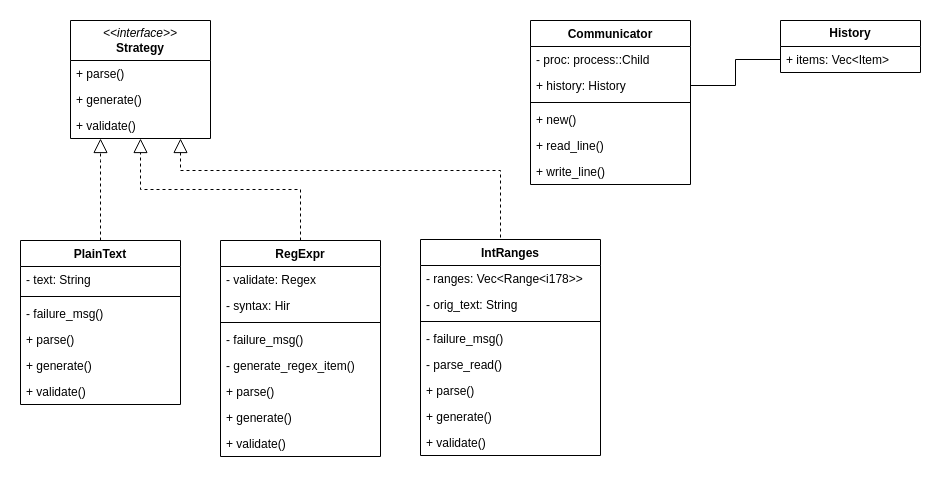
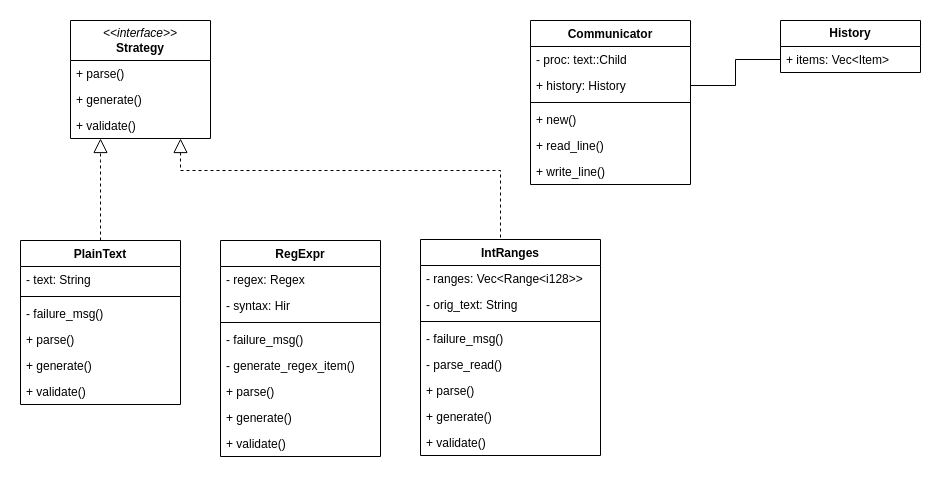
  <mxCell id="0" />
  <mxCell id="1" parent="0" />
  <mxCell id="2" style="edgeStyle=orthogonalEdgeStyle;rounded=0;orthogonalLoop=1;jettySize=auto;html=1;exitX=0.5;exitY=0;exitDx=0;exitDy=0;endSize=12;dashed=1;endArrow=block;endFill=0;" edge="1" parent="1" source="3" target="10"><mxGeometry relative="1" as="geometry"><Array as="points"><mxPoint x="100" y="160" /><mxPoint x="100" y="160" /></Array></mxGeometry></mxCell>
  <mxCell id="3" value="PlainText" style="swimlane;fontStyle=1;align=center;verticalAlign=top;childLayout=stackLayout;horizontal=1;startSize=26;horizontalStack=0;resizeParent=1;resizeParentMax=0;resizeLast=0;collapsible=1;marginBottom=0;whiteSpace=wrap;html=1;" vertex="1" parent="1"><mxGeometry x="20" y="240" width="160" height="164" as="geometry" /></mxCell>
  <mxCell id="4" value="- text: String" style="text;strokeColor=none;fillColor=none;align=left;verticalAlign=top;spacingLeft=4;spacingRight=4;overflow=hidden;rotatable=0;points=[[0,0.5],[1,0.5]];portConstraint=eastwest;whiteSpace=wrap;html=1;" vertex="1" parent="3"><mxGeometry y="26" width="160" height="26" as="geometry" /></mxCell>
  <mxCell id="5" value="" style="line;strokeWidth=1;fillColor=none;align=left;verticalAlign=middle;spacingTop=-1;spacingLeft=3;spacingRight=3;rotatable=0;labelPosition=right;points=[];portConstraint=eastwest;strokeColor=inherit;" vertex="1" parent="3"><mxGeometry y="52" width="160" height="8" as="geometry" /></mxCell>
  <mxCell id="6" value="- failure_msg()" style="text;strokeColor=none;fillColor=none;align=left;verticalAlign=top;spacingLeft=4;spacingRight=4;overflow=hidden;rotatable=0;points=[[0,0.5],[1,0.5]];portConstraint=eastwest;whiteSpace=wrap;html=1;" vertex="1" parent="3"><mxGeometry y="60" width="160" height="26" as="geometry" /></mxCell>
  <mxCell id="7" value="+ parse()" style="text;strokeColor=none;fillColor=none;align=left;verticalAlign=top;spacingLeft=4;spacingRight=4;overflow=hidden;rotatable=0;points=[[0,0.5],[1,0.5]];portConstraint=eastwest;whiteSpace=wrap;html=1;" vertex="1" parent="3"><mxGeometry y="86" width="160" height="26" as="geometry" /></mxCell>
  <mxCell id="8" value="+ generate()" style="text;strokeColor=none;fillColor=none;align=left;verticalAlign=top;spacingLeft=4;spacingRight=4;overflow=hidden;rotatable=0;points=[[0,0.5],[1,0.5]];portConstraint=eastwest;whiteSpace=wrap;html=1;" vertex="1" parent="3"><mxGeometry y="112" width="160" height="26" as="geometry" /></mxCell>
  <mxCell id="9" value="+ validate()" style="text;strokeColor=none;fillColor=none;align=left;verticalAlign=top;spacingLeft=4;spacingRight=4;overflow=hidden;rotatable=0;points=[[0,0.5],[1,0.5]];portConstraint=eastwest;whiteSpace=wrap;html=1;" vertex="1" parent="3"><mxGeometry y="138" width="160" height="26" as="geometry" /></mxCell>
  <mxCell id="10" value="&lt;div&gt;&lt;i style=&quot;&quot;&gt;&amp;lt;&amp;lt;interface&amp;gt;&amp;gt;&lt;/i&gt;&lt;/div&gt;&lt;b&gt;Strategy&lt;/b&gt;" style="swimlane;fontStyle=0;childLayout=stackLayout;horizontal=1;startSize=40;fillColor=none;horizontalStack=0;resizeParent=1;resizeParentMax=0;resizeLast=0;collapsible=1;marginBottom=0;whiteSpace=wrap;html=1;" vertex="1" parent="1"><mxGeometry x="70" y="20" width="140" height="118" as="geometry" /></mxCell>
  <mxCell id="11" value="+ parse()" style="text;strokeColor=none;fillColor=none;align=left;verticalAlign=top;spacingLeft=4;spacingRight=4;overflow=hidden;rotatable=0;points=[[0,0.5],[1,0.5]];portConstraint=eastwest;whiteSpace=wrap;html=1;" vertex="1" parent="10"><mxGeometry y="40" width="140" height="26" as="geometry" /></mxCell>
  <mxCell id="12" value="+ generate()" style="text;strokeColor=none;fillColor=none;align=left;verticalAlign=top;spacingLeft=4;spacingRight=4;overflow=hidden;rotatable=0;points=[[0,0.5],[1,0.5]];portConstraint=eastwest;whiteSpace=wrap;html=1;" vertex="1" parent="10"><mxGeometry y="66" width="140" height="26" as="geometry" /></mxCell>
  <mxCell id="13" value="+ validate()" style="text;strokeColor=none;fillColor=none;align=left;verticalAlign=top;spacingLeft=4;spacingRight=4;overflow=hidden;rotatable=0;points=[[0,0.5],[1,0.5]];portConstraint=eastwest;whiteSpace=wrap;html=1;" vertex="1" parent="10"><mxGeometry y="92" width="140" height="26" as="geometry" /></mxCell>
- <mxCell id="14" style="edgeStyle=orthogonalEdgeStyle;rounded=0;orthogonalLoop=1;jettySize=auto;html=1;exitX=0.5;exitY=0;exitDx=0;exitDy=0;dashed=1;endArrow=block;endFill=0;endSize=12;" edge="1" parent="1" source="15" target="10"><mxGeometry relative="1" as="geometry"><Array as="points"><mxPoint x="300" y="189" /><mxPoint x="140" y="189" /></Array></mxGeometry></mxCell>
  <mxCell id="15" value="RegExpr" style="swimlane;fontStyle=1;align=center;verticalAlign=top;childLayout=stackLayout;horizontal=1;startSize=26;horizontalStack=0;resizeParent=1;resizeParentMax=0;resizeLast=0;collapsible=1;marginBottom=0;whiteSpace=wrap;html=1;" vertex="1" parent="1"><mxGeometry x="220" y="240" width="160" height="216" as="geometry" /></mxCell>
- <mxCell id="16" value="- validate: Regex" style="text;strokeColor=none;fillColor=none;align=left;verticalAlign=top;spacingLeft=4;spacingRight=4;overflow=hidden;rotatable=0;points=[[0,0.5],[1,0.5]];portConstraint=eastwest;whiteSpace=wrap;html=1;" vertex="1" parent="15"><mxGeometry y="26" width="160" height="26" as="geometry" /></mxCell>
+ <mxCell id="16" value="- regex: Regex" style="text;strokeColor=none;fillColor=none;align=left;verticalAlign=top;spacingLeft=4;spacingRight=4;overflow=hidden;rotatable=0;points=[[0,0.5],[1,0.5]];portConstraint=eastwest;whiteSpace=wrap;html=1;" vertex="1" parent="15"><mxGeometry y="26" width="160" height="26" as="geometry" /></mxCell>
  <mxCell id="17" value="- syntax: Hir" style="text;strokeColor=none;fillColor=none;align=left;verticalAlign=top;spacingLeft=4;spacingRight=4;overflow=hidden;rotatable=0;points=[[0,0.5],[1,0.5]];portConstraint=eastwest;whiteSpace=wrap;html=1;" vertex="1" parent="15"><mxGeometry y="52" width="160" height="26" as="geometry" /></mxCell>
  <mxCell id="18" value="" style="line;strokeWidth=1;fillColor=none;align=left;verticalAlign=middle;spacingTop=-1;spacingLeft=3;spacingRight=3;rotatable=0;labelPosition=right;points=[];portConstraint=eastwest;strokeColor=inherit;" vertex="1" parent="15"><mxGeometry y="78" width="160" height="8" as="geometry" /></mxCell>
  <mxCell id="19" value="- failure_msg()" style="text;strokeColor=none;fillColor=none;align=left;verticalAlign=top;spacingLeft=4;spacingRight=4;overflow=hidden;rotatable=0;points=[[0,0.5],[1,0.5]];portConstraint=eastwest;whiteSpace=wrap;html=1;" vertex="1" parent="15"><mxGeometry y="86" width="160" height="26" as="geometry" /></mxCell>
  <mxCell id="20" value="- generate_regex_item()" style="text;strokeColor=none;fillColor=none;align=left;verticalAlign=top;spacingLeft=4;spacingRight=4;overflow=hidden;rotatable=0;points=[[0,0.5],[1,0.5]];portConstraint=eastwest;whiteSpace=wrap;html=1;" vertex="1" parent="15"><mxGeometry y="112" width="160" height="26" as="geometry" /></mxCell>
  <mxCell id="21" value="+ parse()" style="text;strokeColor=none;fillColor=none;align=left;verticalAlign=top;spacingLeft=4;spacingRight=4;overflow=hidden;rotatable=0;points=[[0,0.5],[1,0.5]];portConstraint=eastwest;whiteSpace=wrap;html=1;" vertex="1" parent="15"><mxGeometry y="138" width="160" height="26" as="geometry" /></mxCell>
  <mxCell id="22" value="+ generate()" style="text;strokeColor=none;fillColor=none;align=left;verticalAlign=top;spacingLeft=4;spacingRight=4;overflow=hidden;rotatable=0;points=[[0,0.5],[1,0.5]];portConstraint=eastwest;whiteSpace=wrap;html=1;" vertex="1" parent="15"><mxGeometry y="164" width="160" height="26" as="geometry" /></mxCell>
  <mxCell id="23" value="+ validate()" style="text;strokeColor=none;fillColor=none;align=left;verticalAlign=top;spacingLeft=4;spacingRight=4;overflow=hidden;rotatable=0;points=[[0,0.5],[1,0.5]];portConstraint=eastwest;whiteSpace=wrap;html=1;" vertex="1" parent="15"><mxGeometry y="190" width="160" height="26" as="geometry" /></mxCell>
  <mxCell id="24" style="edgeStyle=orthogonalEdgeStyle;rounded=0;orthogonalLoop=1;jettySize=auto;html=1;exitX=0.5;exitY=0;exitDx=0;exitDy=0;endArrow=block;endFill=0;endSize=12;dashed=1;" edge="1" parent="1" source="25" target="10"><mxGeometry relative="1" as="geometry"><Array as="points"><mxPoint x="500" y="170" /><mxPoint x="180" y="170" /></Array></mxGeometry></mxCell>
  <mxCell id="25" value="IntRanges" style="swimlane;fontStyle=1;align=center;verticalAlign=top;childLayout=stackLayout;horizontal=1;startSize=26;horizontalStack=0;resizeParent=1;resizeParentMax=0;resizeLast=0;collapsible=1;marginBottom=0;whiteSpace=wrap;html=1;" vertex="1" parent="1"><mxGeometry x="420" y="239" width="180" height="216" as="geometry" /></mxCell>
- <mxCell id="26" value="- ranges: Vec&amp;lt;Range&amp;lt;i178&amp;gt;&amp;gt;" style="text;strokeColor=none;fillColor=none;align=left;verticalAlign=top;spacingLeft=4;spacingRight=4;overflow=hidden;rotatable=0;points=[[0,0.5],[1,0.5]];portConstraint=eastwest;whiteSpace=wrap;html=1;" vertex="1" parent="25"><mxGeometry y="26" width="180" height="26" as="geometry" /></mxCell>
+ <mxCell id="26" value="- ranges: Vec&amp;lt;Range&amp;lt;i128&amp;gt;&amp;gt;" style="text;strokeColor=none;fillColor=none;align=left;verticalAlign=top;spacingLeft=4;spacingRight=4;overflow=hidden;rotatable=0;points=[[0,0.5],[1,0.5]];portConstraint=eastwest;whiteSpace=wrap;html=1;" vertex="1" parent="25"><mxGeometry y="26" width="180" height="26" as="geometry" /></mxCell>
  <mxCell id="27" value="- orig_text: String" style="text;strokeColor=none;fillColor=none;align=left;verticalAlign=top;spacingLeft=4;spacingRight=4;overflow=hidden;rotatable=0;points=[[0,0.5],[1,0.5]];portConstraint=eastwest;whiteSpace=wrap;html=1;" vertex="1" parent="25"><mxGeometry y="52" width="180" height="26" as="geometry" /></mxCell>
  <mxCell id="28" value="" style="line;strokeWidth=1;fillColor=none;align=left;verticalAlign=middle;spacingTop=-1;spacingLeft=3;spacingRight=3;rotatable=0;labelPosition=right;points=[];portConstraint=eastwest;strokeColor=inherit;" vertex="1" parent="25"><mxGeometry y="78" width="180" height="8" as="geometry" /></mxCell>
  <mxCell id="29" value="- failure_msg()" style="text;strokeColor=none;fillColor=none;align=left;verticalAlign=top;spacingLeft=4;spacingRight=4;overflow=hidden;rotatable=0;points=[[0,0.5],[1,0.5]];portConstraint=eastwest;whiteSpace=wrap;html=1;" vertex="1" parent="25"><mxGeometry y="86" width="180" height="26" as="geometry" /></mxCell>
  <mxCell id="30" value="- parse_read()" style="text;strokeColor=none;fillColor=none;align=left;verticalAlign=top;spacingLeft=4;spacingRight=4;overflow=hidden;rotatable=0;points=[[0,0.5],[1,0.5]];portConstraint=eastwest;whiteSpace=wrap;html=1;" vertex="1" parent="25"><mxGeometry y="112" width="180" height="26" as="geometry" /></mxCell>
  <mxCell id="31" value="+ parse()" style="text;strokeColor=none;fillColor=none;align=left;verticalAlign=top;spacingLeft=4;spacingRight=4;overflow=hidden;rotatable=0;points=[[0,0.5],[1,0.5]];portConstraint=eastwest;whiteSpace=wrap;html=1;" vertex="1" parent="25"><mxGeometry y="138" width="180" height="26" as="geometry" /></mxCell>
  <mxCell id="32" value="+ generate()" style="text;strokeColor=none;fillColor=none;align=left;verticalAlign=top;spacingLeft=4;spacingRight=4;overflow=hidden;rotatable=0;points=[[0,0.5],[1,0.5]];portConstraint=eastwest;whiteSpace=wrap;html=1;" vertex="1" parent="25"><mxGeometry y="164" width="180" height="26" as="geometry" /></mxCell>
  <mxCell id="33" value="+ validate()" style="text;strokeColor=none;fillColor=none;align=left;verticalAlign=top;spacingLeft=4;spacingRight=4;overflow=hidden;rotatable=0;points=[[0,0.5],[1,0.5]];portConstraint=eastwest;whiteSpace=wrap;html=1;" vertex="1" parent="25"><mxGeometry y="190" width="180" height="26" as="geometry" /></mxCell>
  <mxCell id="34" value="Communicator" style="swimlane;fontStyle=1;align=center;verticalAlign=top;childLayout=stackLayout;horizontal=1;startSize=26;horizontalStack=0;resizeParent=1;resizeParentMax=0;resizeLast=0;collapsible=1;marginBottom=0;whiteSpace=wrap;html=1;" vertex="1" parent="1"><mxGeometry x="530" y="20" width="160" height="164" as="geometry" /></mxCell>
- <mxCell id="35" value="- proc: process::Child" style="text;strokeColor=none;fillColor=none;align=left;verticalAlign=top;spacingLeft=4;spacingRight=4;overflow=hidden;rotatable=0;points=[[0,0.5],[1,0.5]];portConstraint=eastwest;whiteSpace=wrap;html=1;" vertex="1" parent="34"><mxGeometry y="26" width="160" height="26" as="geometry" /></mxCell>
+ <mxCell id="35" value="- proc: text::Child" style="text;strokeColor=none;fillColor=none;align=left;verticalAlign=top;spacingLeft=4;spacingRight=4;overflow=hidden;rotatable=0;points=[[0,0.5],[1,0.5]];portConstraint=eastwest;whiteSpace=wrap;html=1;" vertex="1" parent="34"><mxGeometry y="26" width="160" height="26" as="geometry" /></mxCell>
  <mxCell id="36" value="+ history: History" style="text;strokeColor=none;fillColor=none;align=left;verticalAlign=top;spacingLeft=4;spacingRight=4;overflow=hidden;rotatable=0;points=[[0,0.5],[1,0.5]];portConstraint=eastwest;whiteSpace=wrap;html=1;" vertex="1" parent="34"><mxGeometry y="52" width="160" height="26" as="geometry" /></mxCell>
  <mxCell id="37" value="" style="line;strokeWidth=1;fillColor=none;align=left;verticalAlign=middle;spacingTop=-1;spacingLeft=3;spacingRight=3;rotatable=0;labelPosition=right;points=[];portConstraint=eastwest;strokeColor=inherit;" vertex="1" parent="34"><mxGeometry y="78" width="160" height="8" as="geometry" /></mxCell>
  <mxCell id="38" value="+ new()" style="text;strokeColor=none;fillColor=none;align=left;verticalAlign=top;spacingLeft=4;spacingRight=4;overflow=hidden;rotatable=0;points=[[0,0.5],[1,0.5]];portConstraint=eastwest;whiteSpace=wrap;html=1;" vertex="1" parent="34"><mxGeometry y="86" width="160" height="26" as="geometry" /></mxCell>
  <mxCell id="39" value="+ read_line()" style="text;strokeColor=none;fillColor=none;align=left;verticalAlign=top;spacingLeft=4;spacingRight=4;overflow=hidden;rotatable=0;points=[[0,0.5],[1,0.5]];portConstraint=eastwest;whiteSpace=wrap;html=1;" vertex="1" parent="34"><mxGeometry y="112" width="160" height="26" as="geometry" /></mxCell>
  <mxCell id="40" value="+ write_line()" style="text;strokeColor=none;fillColor=none;align=left;verticalAlign=top;spacingLeft=4;spacingRight=4;overflow=hidden;rotatable=0;points=[[0,0.5],[1,0.5]];portConstraint=eastwest;whiteSpace=wrap;html=1;" vertex="1" parent="34"><mxGeometry y="138" width="160" height="26" as="geometry" /></mxCell>
  <mxCell id="41" value="&lt;b&gt;History&lt;/b&gt;" style="swimlane;fontStyle=0;childLayout=stackLayout;horizontal=1;startSize=26;fillColor=none;horizontalStack=0;resizeParent=1;resizeParentMax=0;resizeLast=0;collapsible=1;marginBottom=0;whiteSpace=wrap;html=1;" vertex="1" parent="1"><mxGeometry x="780" y="20" width="140" height="52" as="geometry" /></mxCell>
  <mxCell id="42" value="+ items: Vec&amp;lt;Item&amp;gt;" style="text;strokeColor=none;fillColor=none;align=left;verticalAlign=top;spacingLeft=4;spacingRight=4;overflow=hidden;rotatable=0;points=[[0,0.5],[1,0.5]];portConstraint=eastwest;whiteSpace=wrap;html=1;" vertex="1" parent="41"><mxGeometry y="26" width="140" height="26" as="geometry" /></mxCell>
  <mxCell id="43" style="edgeStyle=orthogonalEdgeStyle;rounded=0;orthogonalLoop=1;jettySize=auto;html=1;exitX=0;exitY=0.5;exitDx=0;exitDy=0;entryX=1;entryY=0.5;entryDx=0;entryDy=0;endArrow=none;" edge="1" parent="1" source="42" target="36"><mxGeometry relative="1" as="geometry" /></mxCell>
